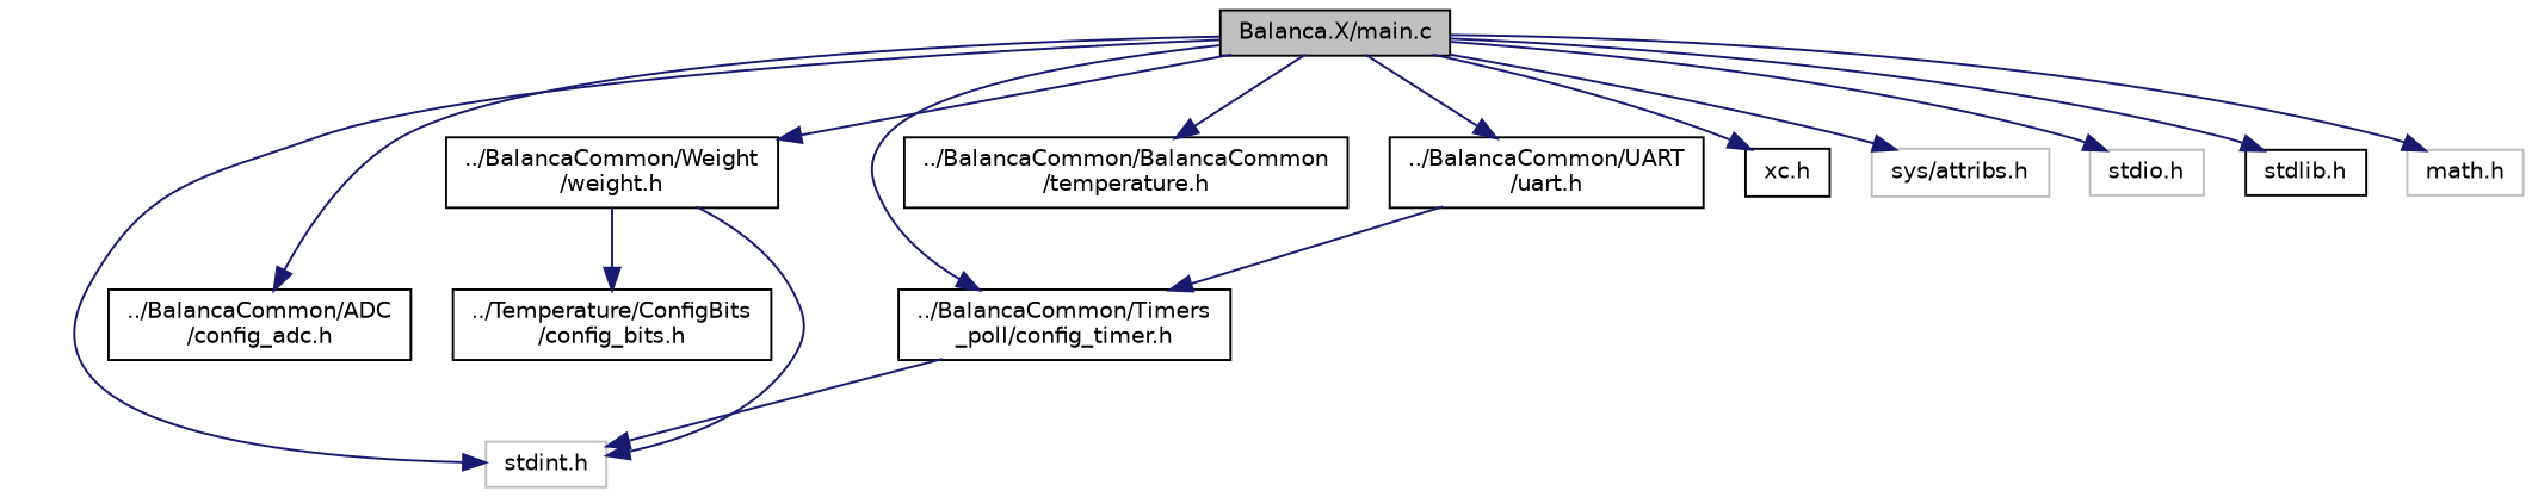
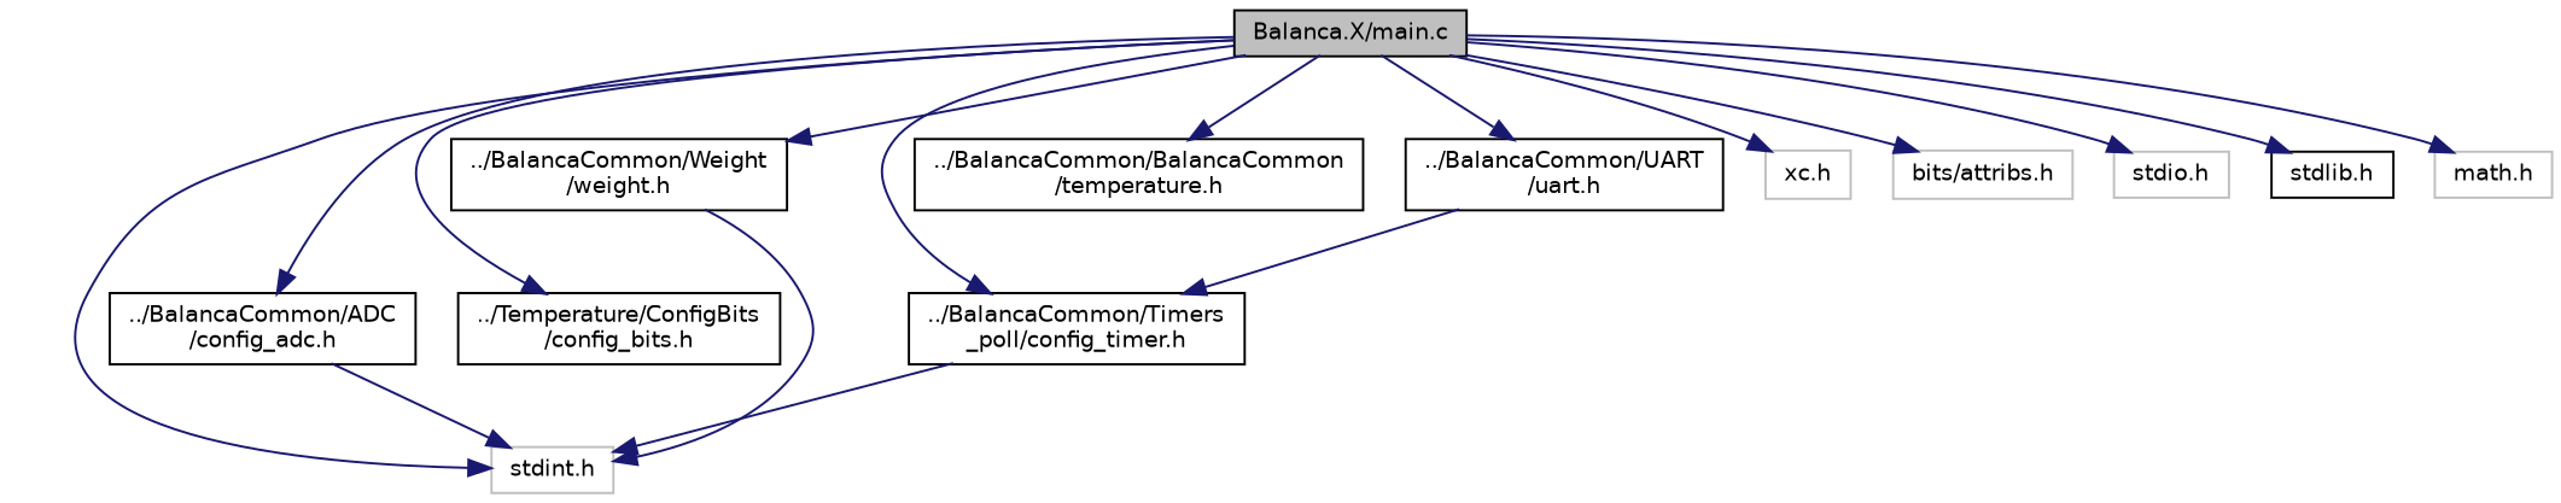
  digraph {
    node [color=black fillcolor=white fontname=Helvetica fontsize=10 shape=record style=filled]
    edge [color=midnightblue fontname=Helvetica fontsize=10 labelfontname=Helvetica labelfontsize=10 style=solid]
    n1 [fillcolor=grey75 fontcolor=black height=0.2 label="Balanca.X/main.c" width=0.4]
    n2 [height=0.2 label="../Temperature/ConfigBits\l/config_bits.h" width=0.4]
    n3 [height=0.2 label="../BalancaCommon/Timers\l_poll/config_timer.h" width=0.4]
    n4 [color=grey75 height=0.2 label="stdint.h" width=0.4]
    n5 [height=0.2 label="../BalancaCommon/ADC\l/config_adc.h" width=0.4]
    n6 [height=0.2 label="../BalancaCommon/UART\l/uart.h" width=0.4]
    n7 [height=0.2 label="../BalancaCommon/BalancaCommon\l/temperature.h" width=0.4]
    n8 [height=0.2 label="../BalancaCommon/Weight\l/weight.h" width=0.4]
-   n9 [height=0.2 label="xc.h" width=0.4]
-   n10 [color=grey75 height=0.2 label="sys/attribs.h" width=0.4]
+   n9 [color=grey75 height=0.2 label="xc.h" width=0.4]
+   n10 [color=grey75 height=0.2 label="bits/attribs.h" width=0.4]
    n11 [color=grey75 height=0.2 label="stdio.h" width=0.4]
    n12 [height=0.2 label="stdlib.h" width=0.4]
    n13 [color=grey75 height=0.2 label="math.h" width=0.4]
-   n8 -> n2
+   n1 -> n2
    n1 -> n3
    n1 -> n4
    n1 -> n5
    n1 -> n6
    n1 -> n7
    n1 -> n8
    n1 -> n9
    n1 -> n10
    n1 -> n11
    n1 -> n12
    n1 -> n13
    n3 -> n4
+   n5 -> n4
    n6 -> n3
    n8 -> n4
  }
